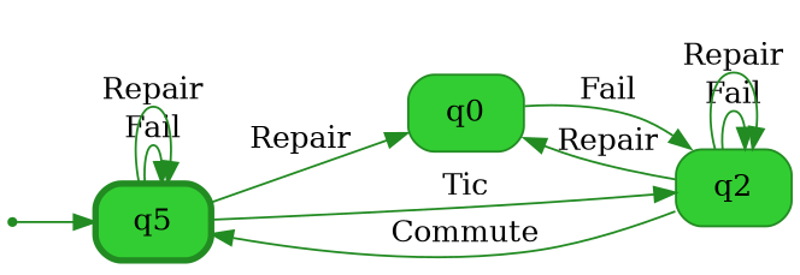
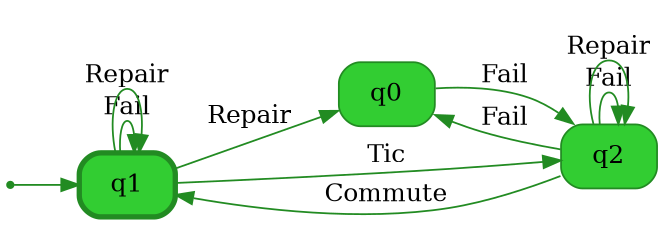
  digraph {
    rankdir=LR
    node [color=forestgreen shape=box fillcolor=limegreen style="rounded, filled"]
    edge [color=forestgreen]
    __invisible__ [shape=point fillcolor="" style=""]
-   n2 [label=q5 penwidth=3]
+   n2 [label=q1 penwidth=3]
    n3 [label=q0]
    n4 [label=q2]
    __invisible__ -> n2
    n2 -> n2 [label=Fail]
    n2 -> n2 [label=Repair]
    n2 -> n3 [label=Repair]
    n2 -> n4 [label=Tic]
    n3 -> n4 [label=Fail]
    n4 -> n2 [label=Commute]
-   n4 -> n3 [label=Repair]
+   n4 -> n3 [label=Fail]
    n4 -> n4 [label=Fail]
    n4 -> n4 [label=Repair]
  }
